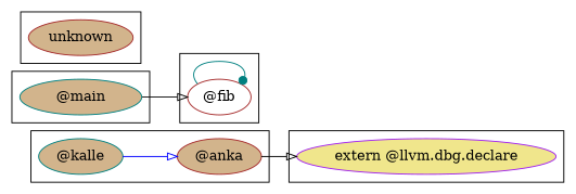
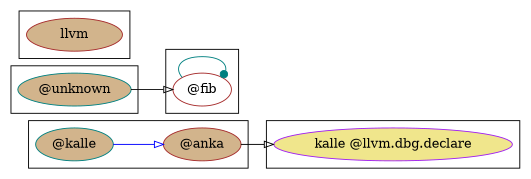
  digraph {
    rankdir=LR
    node [color=brown fillcolor=tan style=filled]
    edge [arrowhead=onormal color=black]
-   n1 [color=purple fillcolor=khaki label="extern @llvm.dbg.declare"]
-   n2 [color=teal label="@main"]
+   n1 [color=purple fillcolor=khaki label="kalle @llvm.dbg.declare"]
+   n2 [color=teal label="@unknown"]
    n3 [color=teal label="@kalle"]
    n4 [label="@anka"]
    n5 [fillcolor=white label="@fib"]
-   n6 [label=unknown]
+   n6 [label=llvm]
    subgraph cluster_1 {
      n1
    }
    subgraph cluster_2 {
      n2
    }
    subgraph cluster_3 {
      n3
      n4
    }
    subgraph cluster_4 {
      n5
    }
    subgraph cluster_5 {
      n6
    }
    n2 -> n5
    n3 -> n4 [color=blue]
    n4 -> n1
    n5 -> n5 [arrowhead=dot color=teal]
  }
